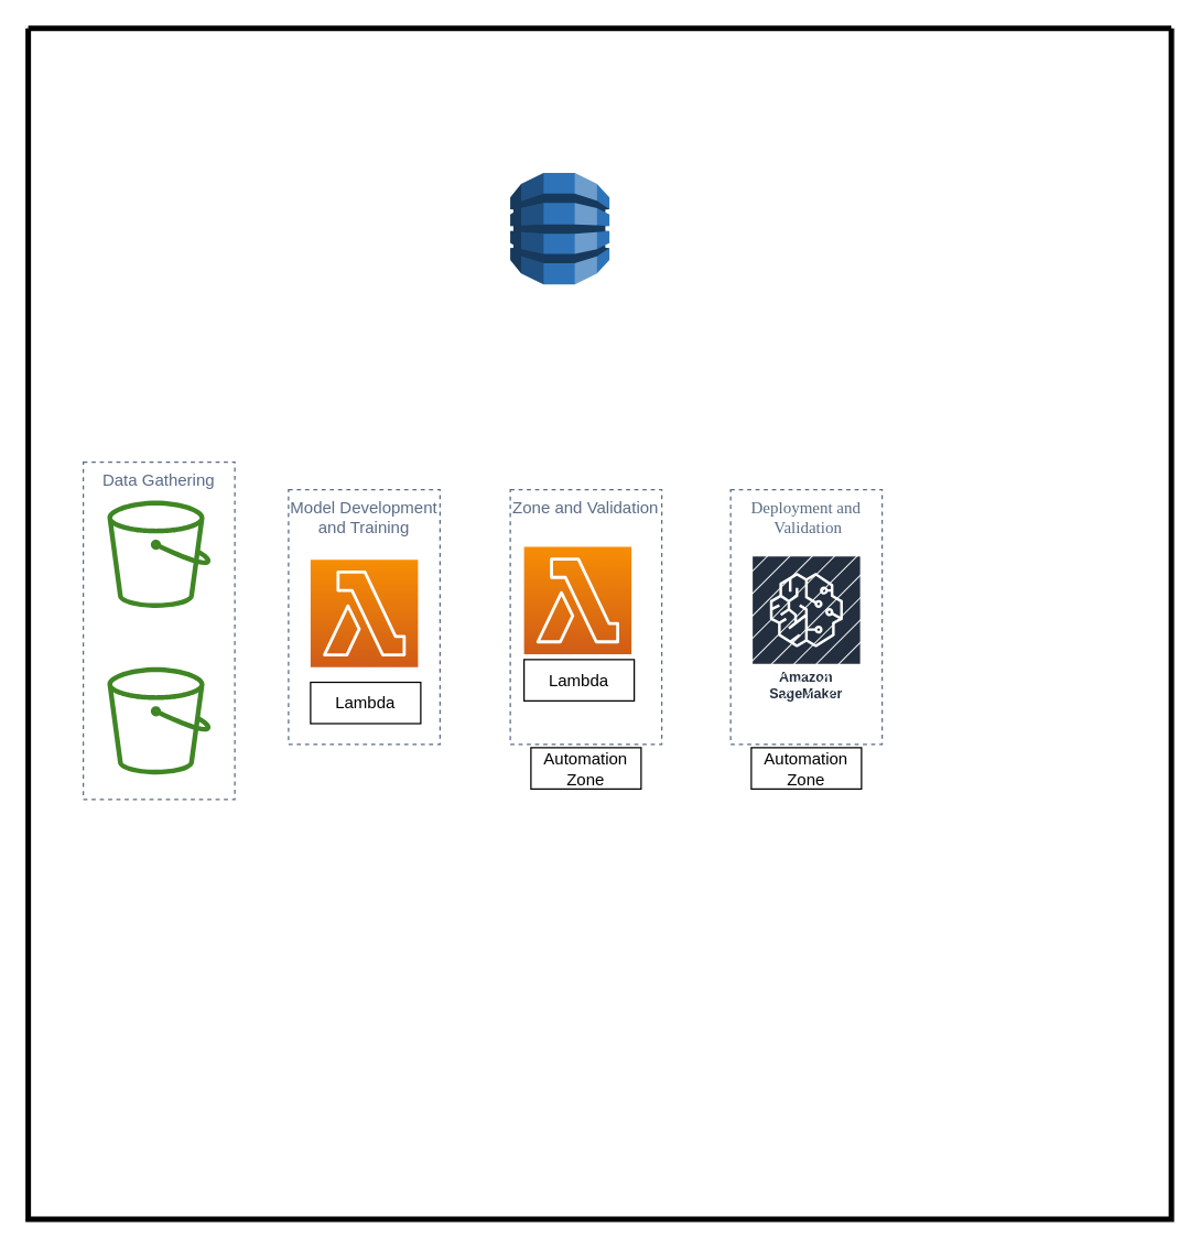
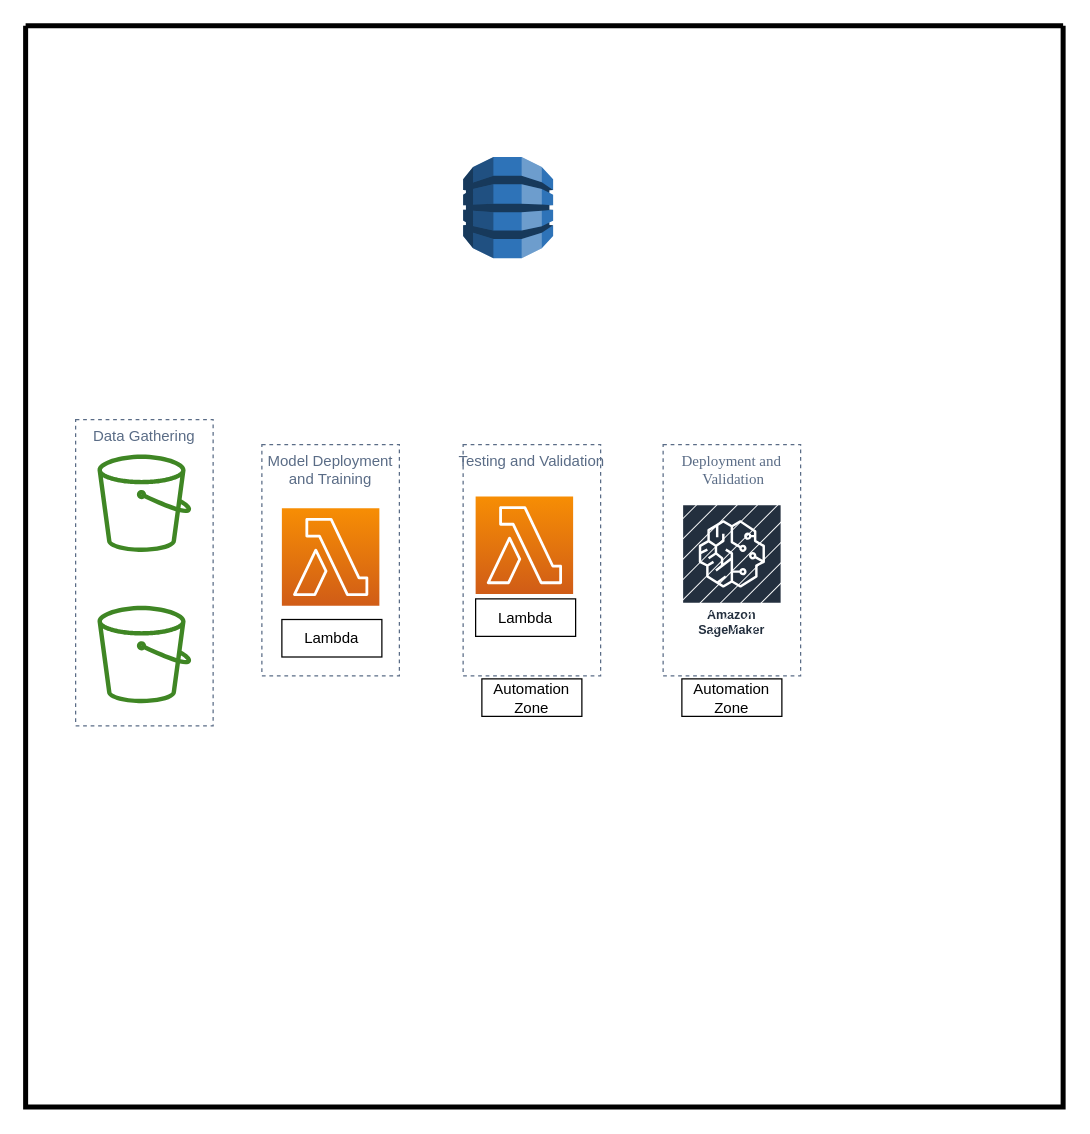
  <mxCell id="0" />
  <mxCell id="1" parent="0" />
  <mxCell id="2" value="" style="swimlane;startSize=0;fillColor=#4D4D4D;strokeWidth=4;" vertex="1" parent="1"><mxGeometry x="20" y="20" width="830" height="865" as="geometry" /></mxCell>
  <mxCell id="3" value="" style="sketch=0;outlineConnect=0;fontColor=#232F3E;gradientColor=none;fillColor=#3F8624;strokeColor=none;dashed=0;verticalLabelPosition=bottom;verticalAlign=top;align=center;html=1;fontSize=12;fontStyle=0;aspect=fixed;pointerEvents=1;shape=mxgraph.aws4.bucket;" vertex="1" parent="2"><mxGeometry x="57.5" y="343" width="75" height="78" as="geometry" /></mxCell>
  <mxCell id="4" value="" style="sketch=0;outlineConnect=0;fontColor=#232F3E;gradientColor=none;fillColor=#3F8624;strokeColor=none;dashed=0;verticalLabelPosition=bottom;verticalAlign=top;align=center;html=1;fontSize=12;fontStyle=0;aspect=fixed;pointerEvents=1;shape=mxgraph.aws4.bucket;" vertex="1" parent="2"><mxGeometry x="57.5" y="464" width="75" height="78" as="geometry" /></mxCell>
  <mxCell id="5" value="" style="outlineConnect=0;dashed=0;verticalLabelPosition=bottom;verticalAlign=top;align=center;html=1;shape=mxgraph.aws3.dynamo_db;fillColor=#2E73B8;gradientColor=none;" vertex="1" parent="2"><mxGeometry x="350" y="105" width="72" height="81" as="geometry" /></mxCell>
  <mxCell id="6" value="" style="sketch=0;points=[[0,0,0],[0.25,0,0],[0.5,0,0],[0.75,0,0],[1,0,0],[0,1,0],[0.25,1,0],[0.5,1,0],[0.75,1,0],[1,1,0],[0,0.25,0],[0,0.5,0],[0,0.75,0],[1,0.25,0],[1,0.5,0],[1,0.75,0]];outlineConnect=0;fontColor=#232F3E;gradientColor=#F78E04;gradientDirection=north;fillColor=#D05C17;strokeColor=#ffffff;dashed=0;verticalLabelPosition=bottom;verticalAlign=top;align=center;html=1;fontSize=12;fontStyle=0;aspect=fixed;shape=mxgraph.aws4.resourceIcon;resIcon=mxgraph.aws4.lambda;" vertex="1" parent="2"><mxGeometry x="205" y="386" width="78" height="78" as="geometry" /></mxCell>
  <mxCell id="7" value="" style="sketch=0;points=[[0,0,0],[0.25,0,0],[0.5,0,0],[0.75,0,0],[1,0,0],[0,1,0],[0.25,1,0],[0.5,1,0],[0.75,1,0],[1,1,0],[0,0.25,0],[0,0.5,0],[0,0.75,0],[1,0.25,0],[1,0.5,0],[1,0.75,0]];outlineConnect=0;fontColor=#232F3E;gradientColor=#F78E04;gradientDirection=north;fillColor=#D05C17;strokeColor=#ffffff;dashed=0;verticalLabelPosition=bottom;verticalAlign=top;align=center;html=1;fontSize=12;fontStyle=0;aspect=fixed;shape=mxgraph.aws4.resourceIcon;resIcon=mxgraph.aws4.lambda;" vertex="1" parent="2"><mxGeometry x="360" y="376.5" width="78" height="78" as="geometry" /></mxCell>
  <mxCell id="8" value="Amazon SageMaker" style="sketch=0;outlineConnect=0;fontColor=#232F3E;gradientColor=none;strokeColor=#ffffff;fillColor=#232F3E;dashed=0;verticalLabelPosition=middle;verticalAlign=bottom;align=center;html=1;whiteSpace=wrap;fontSize=10;fontStyle=1;spacing=3;shape=mxgraph.aws4.productIcon;prIcon=mxgraph.aws4.sagemaker;" vertex="1" parent="2"><mxGeometry x="525" y="382.5" width="80" height="110" as="geometry" /></mxCell>
  <mxCell id="9" value="Lambda" style="rounded=0;whiteSpace=wrap;html=1;" vertex="1" parent="2"><mxGeometry x="205" y="475" width="80" height="30" as="geometry" /></mxCell>
  <mxCell id="10" value="Lambda" style="rounded=0;whiteSpace=wrap;html=1;" vertex="1" parent="2"><mxGeometry x="360" y="458.5" width="80" height="30" as="geometry" /></mxCell>
  <mxCell id="11" value="Data Gathering" style="fillColor=none;strokeColor=#5A6C86;dashed=1;verticalAlign=top;fontStyle=0;fontColor=#5A6C86;" vertex="1" parent="2"><mxGeometry x="40" y="315" width="110" height="245" as="geometry" /></mxCell>
- <mxCell id="12" value="Model Development &#10;and Training" style="fillColor=none;strokeColor=#5A6C86;dashed=1;verticalAlign=top;fontStyle=0;fontColor=#5A6C86;" vertex="1" parent="2"><mxGeometry x="189" y="335" width="110" height="185" as="geometry" /></mxCell>
- <mxCell id="13" value="Zone and Validation" style="fillColor=none;strokeColor=#5A6C86;dashed=1;verticalAlign=top;fontStyle=0;fontColor=#5A6C86;" vertex="1" parent="2"><mxGeometry x="350" y="335" width="110" height="185" as="geometry" /></mxCell>
+ <mxCell id="12" value="Model Deployment &#10;and Training" style="fillColor=none;strokeColor=#5A6C86;dashed=1;verticalAlign=top;fontStyle=0;fontColor=#5A6C86;" vertex="1" parent="2"><mxGeometry x="189" y="335" width="110" height="185" as="geometry" /></mxCell>
+ <mxCell id="13" value="Testing and Validation" style="fillColor=none;strokeColor=#5A6C86;dashed=1;verticalAlign=top;fontStyle=0;fontColor=#5A6C86;" vertex="1" parent="2"><mxGeometry x="350" y="335" width="110" height="185" as="geometry" /></mxCell>
  <mxCell id="14" value="Automation Zone" style="rounded=0;whiteSpace=wrap;html=1;" vertex="1" parent="2"><mxGeometry x="365" y="522.5" width="80" height="30" as="geometry" /></mxCell>
  <mxCell id="15" value="Deployment and&#10; Validation" style="fillColor=default;strokeColor=#5A6C86;dashed=1;verticalAlign=top;fontStyle=0;fontColor=#5A6C86;fontFamily=Verdana;fillStyle=hatch;" vertex="1" parent="2"><mxGeometry x="510" y="335" width="110" height="185" as="geometry" /></mxCell>
  <mxCell id="16" value="Automation Zone" style="rounded=0;whiteSpace=wrap;html=1;" vertex="1" parent="2"><mxGeometry x="525" y="522.5" width="80" height="30" as="geometry" /></mxCell>
